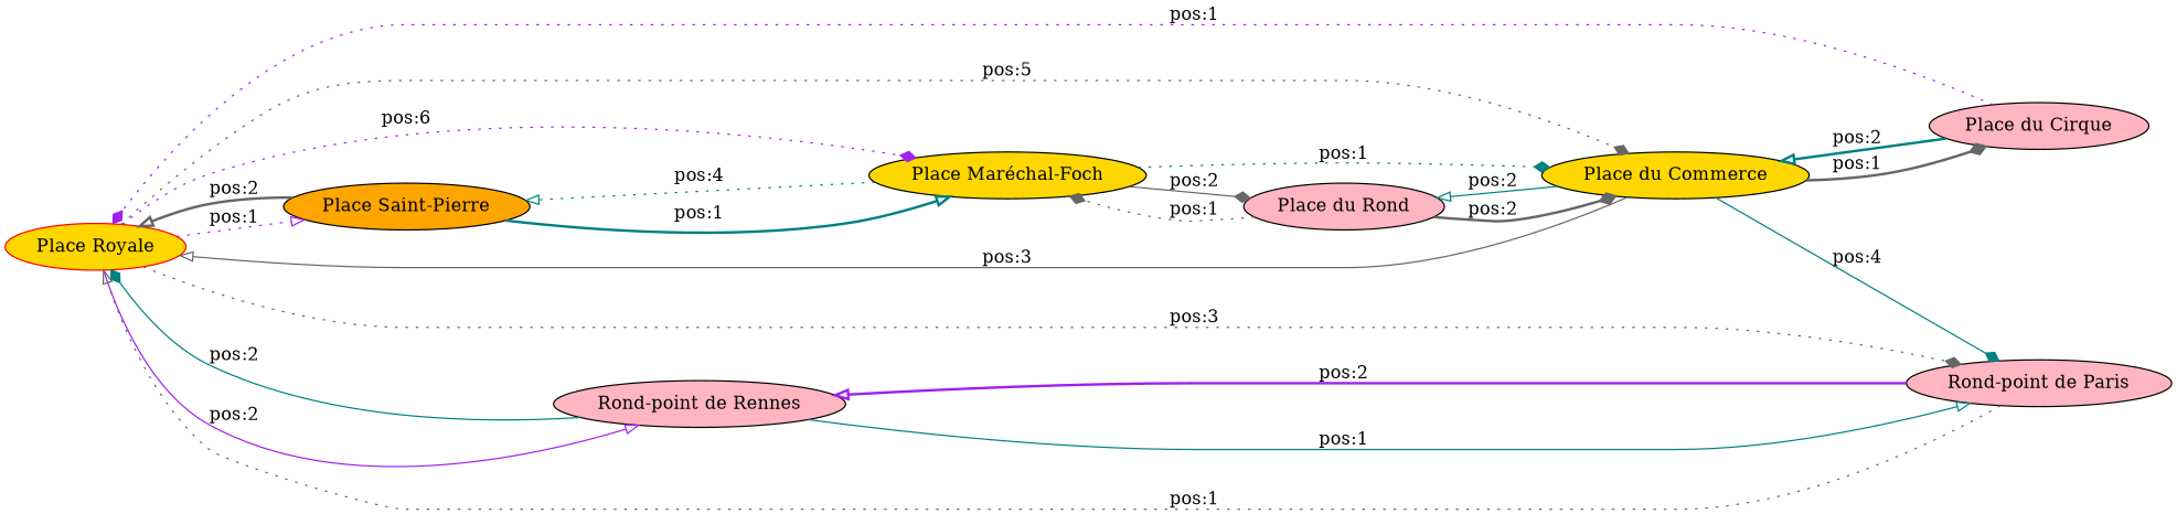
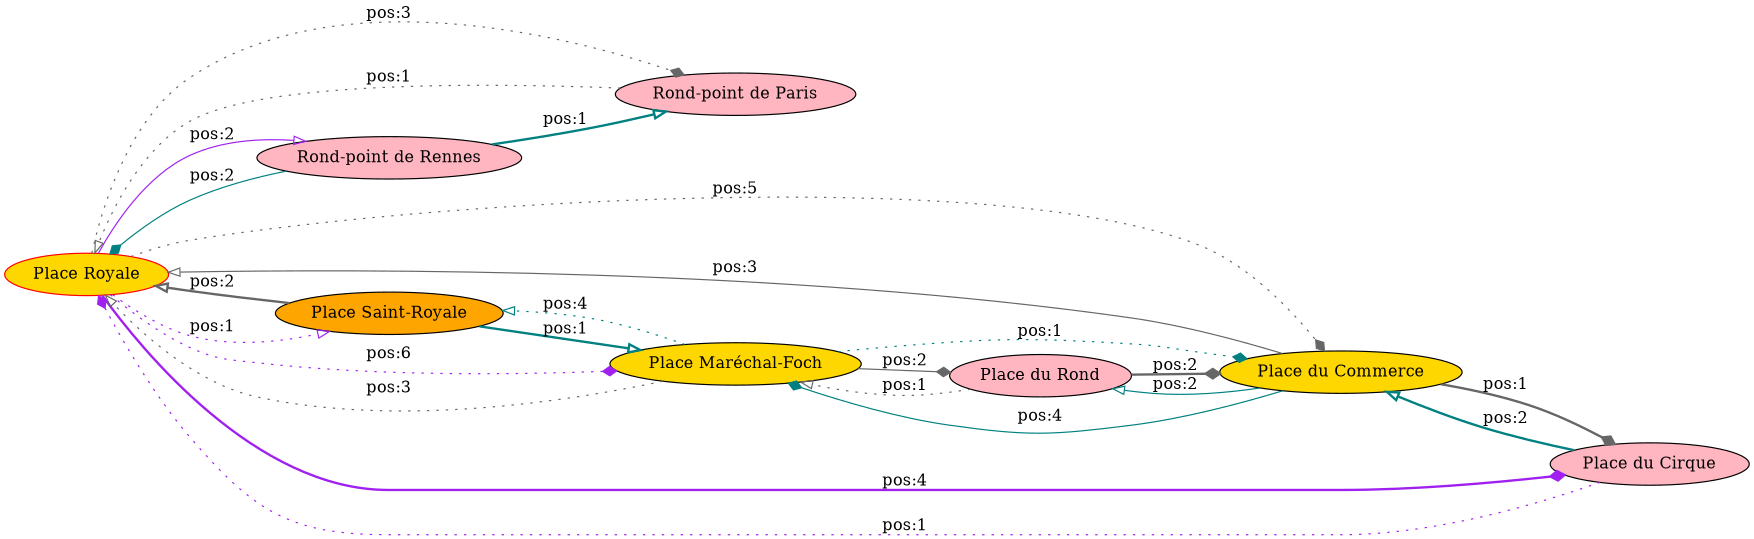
  digraph {
    rankdir=LR
    node [fillcolor=lightpink style=filled]
    edge [arrowhead=onormal color=gray40 style=dotted]
    n1 [color=red fillcolor=gold label="Place Royale"]
    n2 [label="Rond-point de Rennes"]
    n3 [label="Rond-point de Paris"]
-   n4 [fillcolor=orange label="Place Saint-Pierre"]
+   n4 [fillcolor=orange label="Place Saint-Royale"]
    n5 [fillcolor=gold label="Place Maréchal-Foch"]
    n6 [fillcolor=gold label="Place du Commerce"]
    n7 [label="Place du Cirque"]
    n8 [label="Place du Rond"]
    n1 -> n2 [color=purple label="pos:2\n" style=solid]
    n1 -> n3 [arrowhead=diamond label="pos:3\n"]
    n1 -> n4 [color=purple label="pos:1\n"]
    n1 -> n5 [arrowhead=diamond color=purple label="pos:6\n"]
    n1 -> n6 [arrowhead=diamond label="pos:5\n"]
+   n1 -> n7 [arrowhead=diamond color=purple label="pos:4\n" style=bold]
    n2 -> n1 [arrowhead=diamond color=teal label="pos:2\n" style=solid]
-   n2 -> n3 [color=teal label="pos:1\n" style=solid]
+   n2 -> n3 [color=teal label="pos:1\n" style=bold]
    n3 -> n1 [label="pos:1\n"]
-   n3 -> n2 [color=purple label="pos:2\n" style=bold]
    n4 -> n1 [label="pos:2\n" style=bold]
    n4 -> n5 [color=teal label="pos:1\n" style=bold]
+   n5 -> n1 [label="pos:3\n"]
    n5 -> n4 [color=teal label="pos:4\n"]
    n5 -> n6 [arrowhead=diamond color=teal label="pos:1\n"]
    n5 -> n8 [arrowhead=diamond label="pos:2\n" style=solid]
    n6 -> n1 [label="pos:3\n" style=solid]
-   n6 -> n3 [arrowhead=diamond color=teal label="pos:4\n" style=solid]
+   n6 -> n5 [arrowhead=diamond color=teal label="pos:4\n" style=solid]
    n6 -> n7 [arrowhead=diamond label="pos:1\n" style=bold]
    n6 -> n8 [color=teal label="pos:2\n" style=solid]
    n7 -> n1 [arrowhead=diamond color=purple label="pos:1\n"]
    n7 -> n6 [color=teal label="pos:2\n" style=bold]
-   n8 -> n5 [arrowhead=diamond label="pos:1\n"]
+   n8 -> n5 [label="pos:1\n"]
    n8 -> n6 [arrowhead=diamond label="pos:2\n" style=bold]
  }
